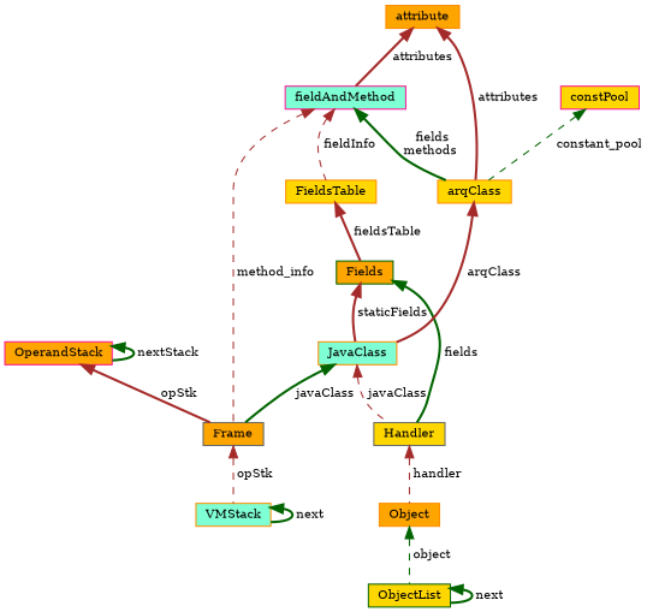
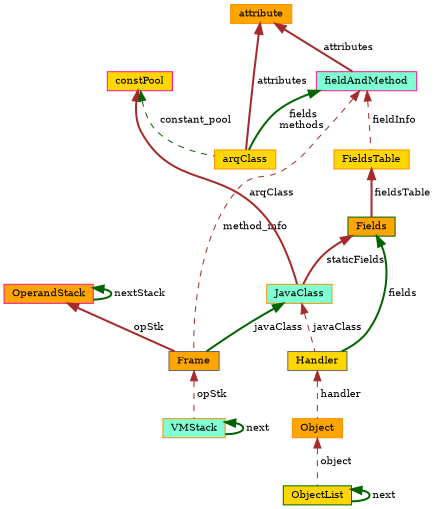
  digraph {
    fontname="DejaVu Serif"
    node [color=darkorange fillcolor=orange fontname="DejaVu Serif" fontsize=10 shape=record style=filled]
    edge [color=brown dir=back fontname="DejaVu Serif" fontsize=10 labelfontname=Helvetica labelfontsize=10 style=bold]
    n1 [fillcolor=aquamarine fontcolor=black height=0.2 label=VMStack width=0.4]
    n2 [color=gray40 height=0.2 label=Frame width=0.4]
    n3 [color=deeppink height=0.2 label=OperandStack width=0.4]
    n4 [fillcolor=aquamarine height=0.2 label=JavaClass width=0.4]
    n5 [color=gray40 fillcolor=gold height=0.2 label=Handler width=0.4]
    n6 [height=0.2 label=Object width=0.4]
    n7 [color=darkgreen height=0.2 label=Fields width=0.4]
    n8 [fillcolor=gold height=0.2 label=FieldsTable width=0.4]
    n9 [color=deeppink fillcolor=aquamarine height=0.2 label=fieldAndMethod width=0.4]
    n10 [fillcolor=gold height=0.2 label=arqClass width=0.4]
    n11 [height=0.2 label=attribute width=0.4]
    n12 [color=deeppink fillcolor=gold height=0.2 label=constPool width=0.4]
    n13 [color=darkgreen fillcolor=gold height=0.2 label=ObjectList width=0.4]
    n1 -> n1 [color=darkgreen label=" next"]
    n2 -> n1 [label=" opStk" style=dashed]
    n3 -> n2 [label=" opStk"]
    n3 -> n3 [color=darkgreen label=" nextStack"]
    n4 -> n2 [color=darkgreen label=" javaClass"]
    n4 -> n5 [label=" javaClass" style=dashed]
    n5 -> n6 [label=" handler" style=dashed]
-   n6 -> n13 [color=darkgreen label=" object" style=dashed]
+   n6 -> n13 [label=" object" style=dashed]
    n7 -> n4 [label=" staticFields"]
    n7 -> n5 [color=darkgreen label=" fields"]
    n8 -> n7 [label=" fieldsTable"]
    n9 -> n2 [label=" method_info" style=dashed]
    n9 -> n8 [label=" fieldInfo" style=dashed]
    n9 -> n10 [color=darkgreen label=" fields\nmethods"]
-   n10 -> n4 [label=" arqClass"]
+   n12 -> n4 [label=" arqClass"]
    n11 -> n9 [label=" attributes"]
    n11 -> n10 [label=" attributes"]
    n12 -> n10 [color=darkgreen label=" constant_pool" style=dashed]
    n13 -> n13 [color=darkgreen label=" next"]
  }
